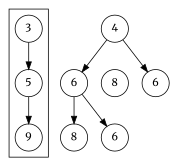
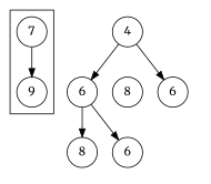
  digraph {
    compound=true
    fontname=Merriweather
    ordering=out
    node [fontname=Merriweather shape=circle]
    edge [fontname=Merriweather]
-   n1 [label=3]
-   n2 [label=5]
+   n2 [label=7]
    n3 [label=9]
    n4 [label=4]
    n5 [label=6]
    n6 [label=8]
    n7 [label=6]
    n8 [label=6 nodetype=marked]
    n9 [label=8 nodetype=marked]
    subgraph cluster_1 {
-     n1
      n2
      n3
    }
    subgraph cluster_2 {
      color=white
      subgraph sub_3 {
        color=white
        n4
        n5
        n6
        n7
      }
      subgraph cluster_4 {
        color=white
        n8
        n9
      }
    }
-   n1 -> n2
    n2 -> n3
    n4 -> n5
    n4 -> n8
    n5 -> n6
    n5 -> n7
  }
